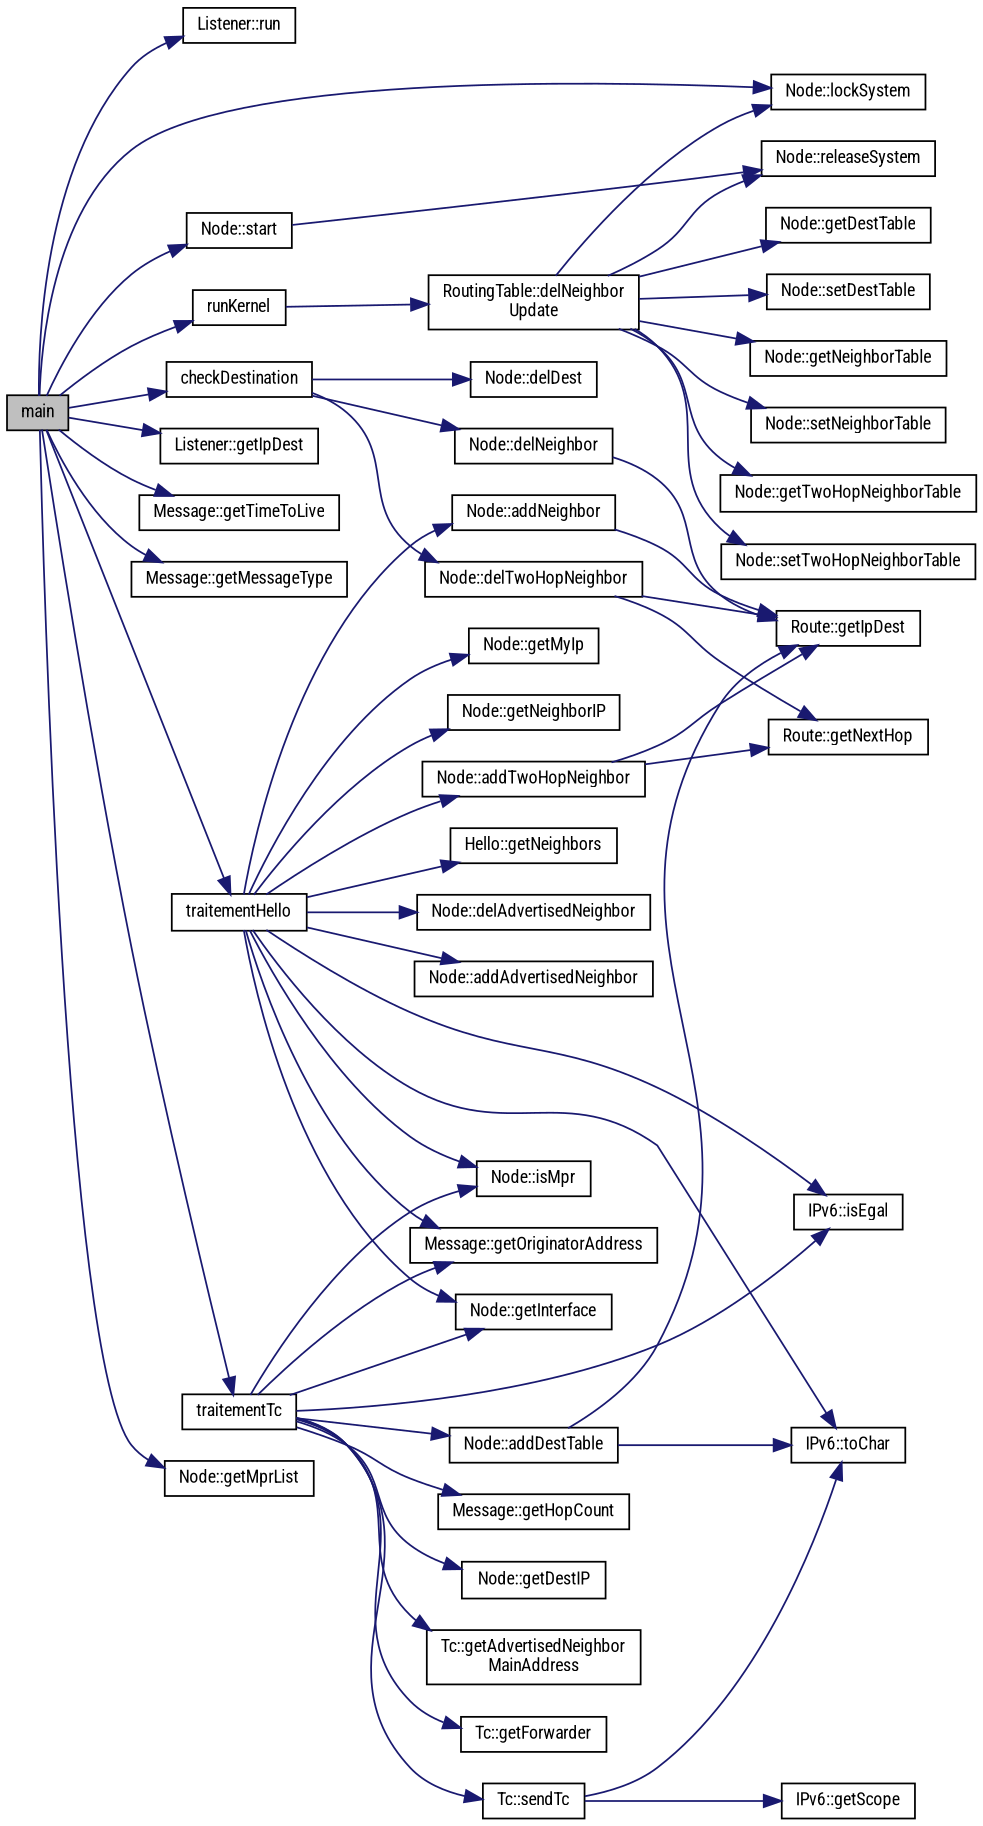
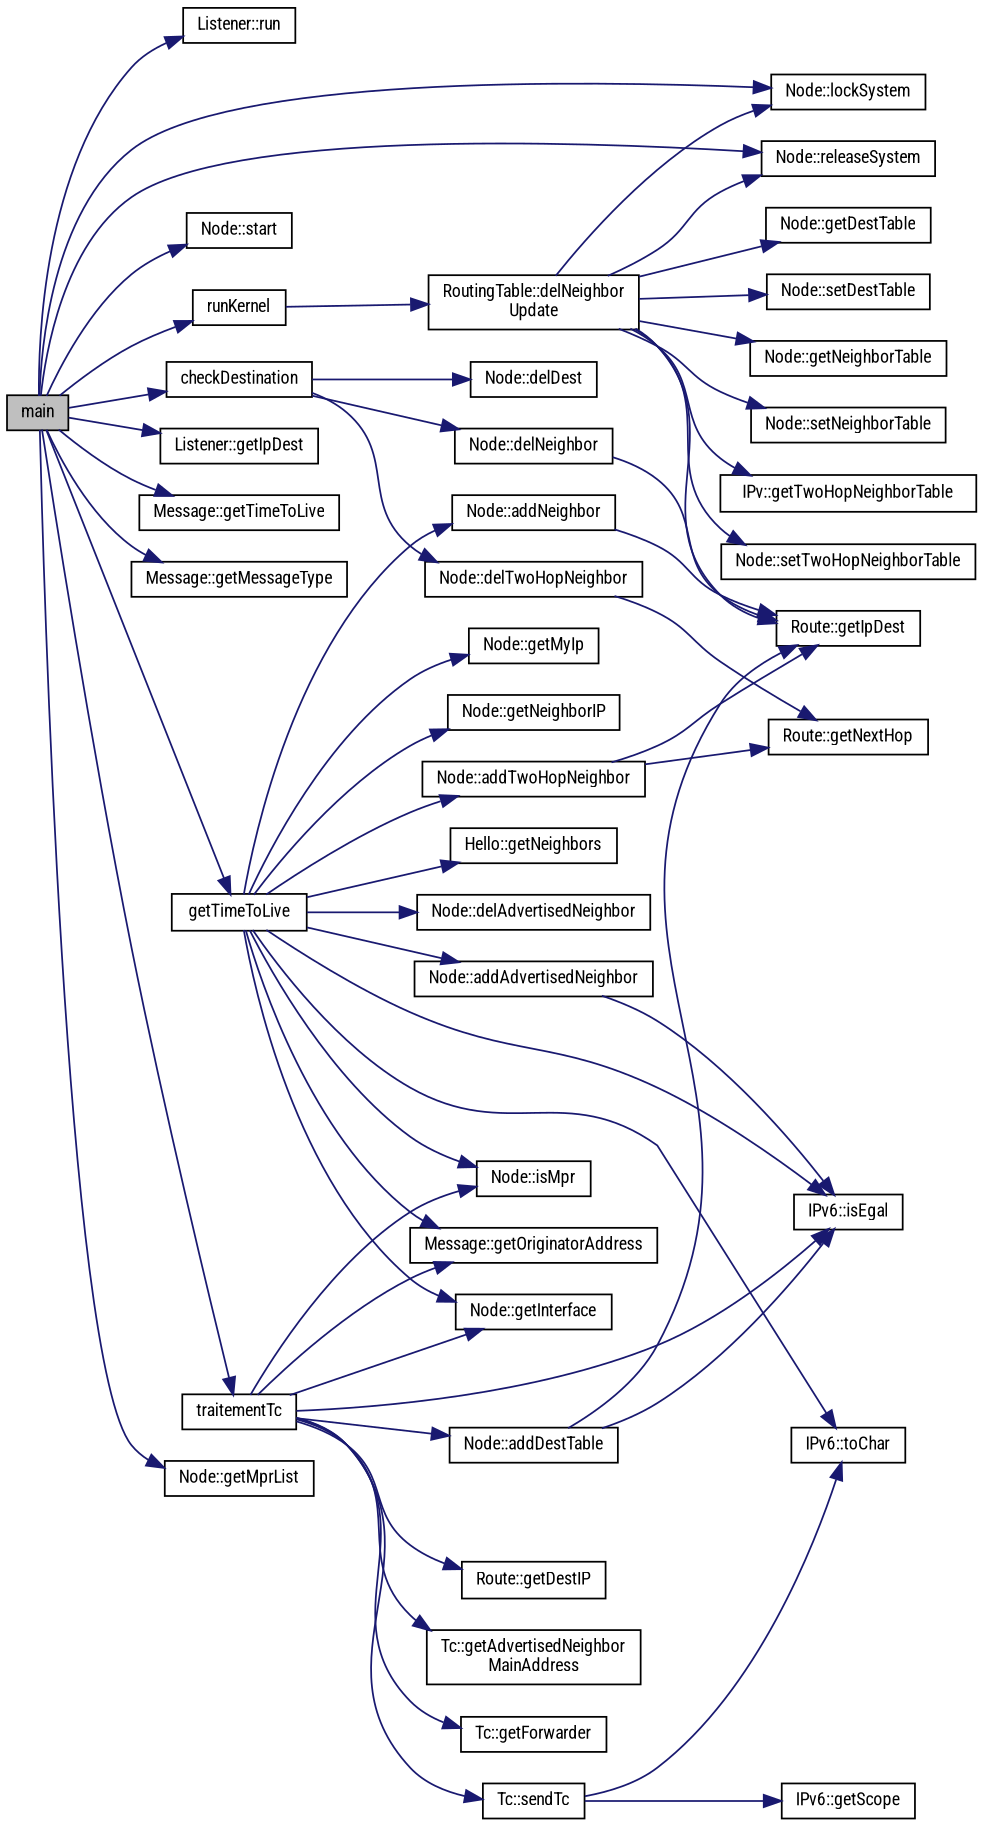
  digraph {
    fontname="Roboto Condensed"
    rankdir=LR
    node [color=black fillcolor=white fontname="Roboto Condensed" fontsize=10 shape=record style=filled]
    edge [color=midnightblue fontname="Roboto Condensed" fontsize=10 labelfontname=Helvetica labelfontsize=10 style=solid]
    n1 [fillcolor=grey75 fontcolor=black height=0.2 label=main width=0.4]
    n2 [height=0.2 label="Listener::run" width=0.4]
    n3 [height=0.2 label=checkDestination width=0.4]
    n4 [height=0.2 label=runKernel width=0.4]
    n5 [height=0.2 label="Node::lockSystem" width=0.4]
    n6 [height=0.2 label="Node::releaseSystem" width=0.4]
    n7 [height=0.2 label="Node::start" width=0.4]
    n8 [height=0.2 label="Listener::getIpDest" width=0.4]
    n9 [height=0.2 label="Message::getTimeToLive" width=0.4]
    n10 [height=0.2 label="Message::getMessageType" width=0.4]
-   n11 [height=0.2 label=traitementHello width=0.4]
+   n11 [height=0.2 label=getTimeToLive width=0.4]
    n12 [height=0.2 label=traitementTc width=0.4]
    n13 [height=0.2 label="Node::getMprList" width=0.4]
    n14 [height=0.2 label="Node::delNeighbor" width=0.4]
    n15 [height=0.2 label="Node::delTwoHopNeighbor" width=0.4]
    n16 [height=0.2 label="Node::delDest" width=0.4]
    n17 [height=0.2 label="RoutingTable::delNeighbor\lUpdate" width=0.4]
    n18 [height=0.2 label="Message::getOriginatorAddress" width=0.4]
    n19 [height=0.2 label="IPv6::isEgal" width=0.4]
    n20 [height=0.2 label="Node::getMyIp" width=0.4]
    n21 [height=0.2 label="Node::getNeighborIP" width=0.4]
    n22 [height=0.2 label="IPv6::toChar" width=0.4]
    n23 [height=0.2 label="Node::addNeighbor" width=0.4]
    n24 [height=0.2 label="Node::getInterface" width=0.4]
    n25 [height=0.2 label="Hello::getNeighbors" width=0.4]
    n26 [height=0.2 label="Node::addAdvertisedNeighbor" width=0.4]
    n27 [height=0.2 label="Node::addTwoHopNeighbor" width=0.4]
    n28 [height=0.2 label="Node::delAdvertisedNeighbor" width=0.4]
    n29 [height=0.2 label="Node::isMpr" width=0.4]
    n30 [height=0.2 label="Tc::getForwarder" width=0.4]
-   n31 [height=0.2 label="Message::getHopCount" width=0.4]
-   n32 [height=0.2 label="Node::getDestIP" width=0.4]
+   n32 [height=0.2 label="Route::getDestIP" width=0.4]
    n33 [height=0.2 label="Tc::getAdvertisedNeighbor\lMainAddress" width=0.4]
    n34 [height=0.2 label="Node::addDestTable" width=0.4]
    n35 [height=0.2 label="Tc::sendTc" width=0.4]
    n36 [height=0.2 label="Route::getIpDest" width=0.4]
    n37 [height=0.2 label="Route::getNextHop" width=0.4]
    n38 [height=0.2 label="Node::getNeighborTable" width=0.4]
    n39 [height=0.2 label="Node::setNeighborTable" width=0.4]
-   n40 [height=0.2 label="Node::getTwoHopNeighborTable" width=0.4]
+   n40 [height=0.2 label="IPv::getTwoHopNeighborTable" width=0.4]
    n41 [height=0.2 label="Node::setTwoHopNeighborTable" width=0.4]
    n42 [height=0.2 label="Node::getDestTable" width=0.4]
    n43 [height=0.2 label="Node::setDestTable" width=0.4]
    n44 [height=0.2 label="IPv6::getScope" width=0.4]
    n1 -> n2
    n1 -> n3
    n1 -> n4
    n1 -> n5
-   n7 -> n6
+   n1 -> n6
    n1 -> n7
    n1 -> n8
    n1 -> n9
    n1 -> n10
    n1 -> n11
    n1 -> n12
    n1 -> n13
    n3 -> n14
    n3 -> n15
    n3 -> n16
    n4 -> n17
    n11 -> n18
    n11 -> n19
    n11 -> n20
    n11 -> n21
    n11 -> n22
    n11 -> n23
    n11 -> n24
    n11 -> n25
    n11 -> n26
    n11 -> n27
    n11 -> n28
    n11 -> n29
    n12 -> n18
    n12 -> n19
    n12 -> n24
    n12 -> n29
    n12 -> n30
-   n12 -> n31
    n12 -> n32
    n12 -> n33
    n12 -> n34
    n12 -> n35
    n14 -> n36
-   n15 -> n36
+   n17 -> n36
    n15 -> n37
    n17 -> n5
    n17 -> n6
    n17 -> n38
    n17 -> n39
    n17 -> n40
    n17 -> n41
    n17 -> n42
    n17 -> n43
    n23 -> n36
+   n26 -> n19
    n27 -> n36
    n27 -> n37
-   n34 -> n22
+   n34 -> n19
    n34 -> n36
    n35 -> n22
    n35 -> n44
  }
